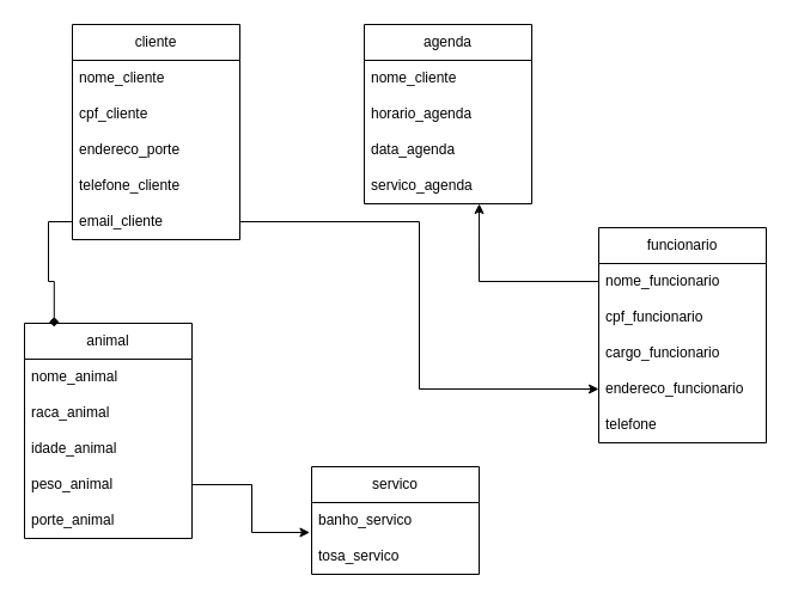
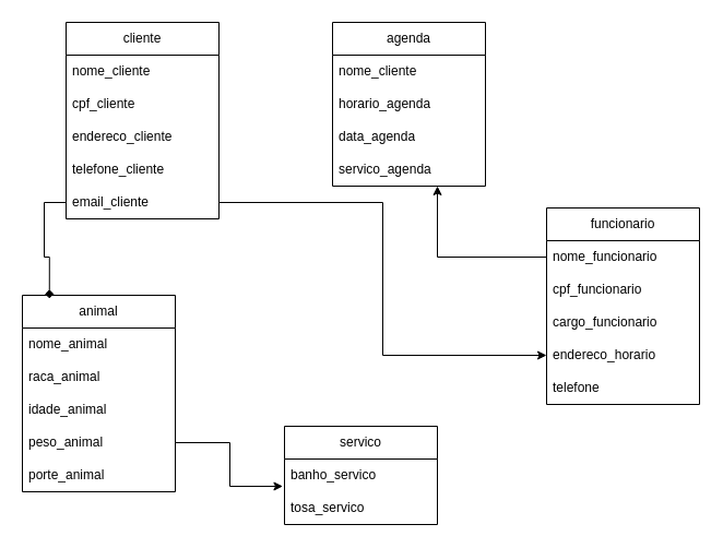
  <mxCell id="0" />
  <mxCell id="1" parent="0" />
  <mxCell id="2" value="cliente" style="swimlane;fontStyle=0;childLayout=stackLayout;horizontal=1;startSize=30;horizontalStack=0;resizeParent=1;resizeParentMax=0;resizeLast=0;collapsible=1;marginBottom=0;whiteSpace=wrap;html=1;" vertex="1" parent="1"><mxGeometry x="60" y="20" width="140" height="180" as="geometry" /></mxCell>
  <mxCell id="3" value="nome_cliente" style="text;strokeColor=none;fillColor=none;align=left;verticalAlign=middle;spacingLeft=4;spacingRight=4;overflow=hidden;points=[[0,0.5],[1,0.5]];portConstraint=eastwest;rotatable=0;whiteSpace=wrap;html=1;" vertex="1" parent="2"><mxGeometry y="30" width="140" height="30" as="geometry" /></mxCell>
  <mxCell id="4" value="cpf_cliente" style="text;strokeColor=none;fillColor=none;align=left;verticalAlign=middle;spacingLeft=4;spacingRight=4;overflow=hidden;points=[[0,0.5],[1,0.5]];portConstraint=eastwest;rotatable=0;whiteSpace=wrap;html=1;" vertex="1" parent="2"><mxGeometry y="60" width="140" height="30" as="geometry" /></mxCell>
- <mxCell id="5" value="endereco_porte" style="text;strokeColor=none;fillColor=none;align=left;verticalAlign=middle;spacingLeft=4;spacingRight=4;overflow=hidden;points=[[0,0.5],[1,0.5]];portConstraint=eastwest;rotatable=0;whiteSpace=wrap;html=1;" vertex="1" parent="2"><mxGeometry y="90" width="140" height="30" as="geometry" /></mxCell>
+ <mxCell id="5" value="endereco_cliente" style="text;strokeColor=none;fillColor=none;align=left;verticalAlign=middle;spacingLeft=4;spacingRight=4;overflow=hidden;points=[[0,0.5],[1,0.5]];portConstraint=eastwest;rotatable=0;whiteSpace=wrap;html=1;" vertex="1" parent="2"><mxGeometry y="90" width="140" height="30" as="geometry" /></mxCell>
  <mxCell id="6" value="telefone_cliente" style="text;strokeColor=none;fillColor=none;align=left;verticalAlign=middle;spacingLeft=4;spacingRight=4;overflow=hidden;points=[[0,0.5],[1,0.5]];portConstraint=eastwest;rotatable=0;whiteSpace=wrap;html=1;" vertex="1" parent="2"><mxGeometry y="120" width="140" height="30" as="geometry" /></mxCell>
  <mxCell id="7" value="email_cliente" style="text;strokeColor=none;fillColor=none;align=left;verticalAlign=middle;spacingLeft=4;spacingRight=4;overflow=hidden;points=[[0,0.5],[1,0.5]];portConstraint=eastwest;rotatable=0;whiteSpace=wrap;html=1;" vertex="1" parent="2"><mxGeometry y="150" width="140" height="30" as="geometry" /></mxCell>
  <mxCell id="8" value="animal" style="swimlane;fontStyle=0;childLayout=stackLayout;horizontal=1;startSize=30;horizontalStack=0;resizeParent=1;resizeParentMax=0;resizeLast=0;collapsible=1;marginBottom=0;whiteSpace=wrap;html=1;" vertex="1" parent="1"><mxGeometry x="20" y="270" width="140" height="180" as="geometry" /></mxCell>
  <mxCell id="9" value="nome_animal" style="text;strokeColor=none;fillColor=none;align=left;verticalAlign=middle;spacingLeft=4;spacingRight=4;overflow=hidden;points=[[0,0.5],[1,0.5]];portConstraint=eastwest;rotatable=0;whiteSpace=wrap;html=1;" vertex="1" parent="8"><mxGeometry y="30" width="140" height="30" as="geometry" /></mxCell>
  <mxCell id="10" value="raca_animal" style="text;strokeColor=none;fillColor=none;align=left;verticalAlign=middle;spacingLeft=4;spacingRight=4;overflow=hidden;points=[[0,0.5],[1,0.5]];portConstraint=eastwest;rotatable=0;whiteSpace=wrap;html=1;" vertex="1" parent="8"><mxGeometry y="60" width="140" height="30" as="geometry" /></mxCell>
  <mxCell id="11" value="idade_animal" style="text;strokeColor=none;fillColor=none;align=left;verticalAlign=middle;spacingLeft=4;spacingRight=4;overflow=hidden;points=[[0,0.5],[1,0.5]];portConstraint=eastwest;rotatable=0;whiteSpace=wrap;html=1;" vertex="1" parent="8"><mxGeometry y="90" width="140" height="30" as="geometry" /></mxCell>
  <mxCell id="12" value="peso_animal" style="text;strokeColor=none;fillColor=none;align=left;verticalAlign=middle;spacingLeft=4;spacingRight=4;overflow=hidden;points=[[0,0.5],[1,0.5]];portConstraint=eastwest;rotatable=0;whiteSpace=wrap;html=1;" vertex="1" parent="8"><mxGeometry y="120" width="140" height="30" as="geometry" /></mxCell>
  <mxCell id="13" value="porte_animal" style="text;strokeColor=none;fillColor=none;align=left;verticalAlign=middle;spacingLeft=4;spacingRight=4;overflow=hidden;points=[[0,0.5],[1,0.5]];portConstraint=eastwest;rotatable=0;whiteSpace=wrap;html=1;" vertex="1" parent="8"><mxGeometry y="150" width="140" height="30" as="geometry" /></mxCell>
  <mxCell id="14" value="agenda" style="swimlane;fontStyle=0;childLayout=stackLayout;horizontal=1;startSize=30;horizontalStack=0;resizeParent=1;resizeParentMax=0;resizeLast=0;collapsible=1;marginBottom=0;whiteSpace=wrap;html=1;" vertex="1" parent="1"><mxGeometry x="304" y="20" width="140" height="150" as="geometry" /></mxCell>
  <mxCell id="15" value="nome_cliente" style="text;strokeColor=none;fillColor=none;align=left;verticalAlign=middle;spacingLeft=4;spacingRight=4;overflow=hidden;points=[[0,0.5],[1,0.5]];portConstraint=eastwest;rotatable=0;whiteSpace=wrap;html=1;" vertex="1" parent="14"><mxGeometry y="30" width="140" height="30" as="geometry" /></mxCell>
  <mxCell id="16" value="horario_agenda" style="text;strokeColor=none;fillColor=none;align=left;verticalAlign=middle;spacingLeft=4;spacingRight=4;overflow=hidden;points=[[0,0.5],[1,0.5]];portConstraint=eastwest;rotatable=0;whiteSpace=wrap;html=1;" vertex="1" parent="14"><mxGeometry y="60" width="140" height="30" as="geometry" /></mxCell>
  <mxCell id="17" value="data_agenda" style="text;strokeColor=none;fillColor=none;align=left;verticalAlign=middle;spacingLeft=4;spacingRight=4;overflow=hidden;points=[[0,0.5],[1,0.5]];portConstraint=eastwest;rotatable=0;whiteSpace=wrap;html=1;" vertex="1" parent="14"><mxGeometry y="90" width="140" height="30" as="geometry" /></mxCell>
  <mxCell id="18" value="servico_agenda" style="text;strokeColor=none;fillColor=none;align=left;verticalAlign=middle;spacingLeft=4;spacingRight=4;overflow=hidden;points=[[0,0.5],[1,0.5]];portConstraint=eastwest;rotatable=0;whiteSpace=wrap;html=1;" vertex="1" parent="14"><mxGeometry y="120" width="140" height="30" as="geometry" /></mxCell>
  <mxCell id="19" value="funcionario" style="swimlane;fontStyle=0;childLayout=stackLayout;horizontal=1;startSize=30;horizontalStack=0;resizeParent=1;resizeParentMax=0;resizeLast=0;collapsible=1;marginBottom=0;whiteSpace=wrap;html=1;" vertex="1" parent="1"><mxGeometry x="500" y="190" width="140" height="180" as="geometry" /></mxCell>
  <mxCell id="20" value="nome_funcionario" style="text;strokeColor=none;fillColor=none;align=left;verticalAlign=middle;spacingLeft=4;spacingRight=4;overflow=hidden;points=[[0,0.5],[1,0.5]];portConstraint=eastwest;rotatable=0;whiteSpace=wrap;html=1;" vertex="1" parent="19"><mxGeometry y="30" width="140" height="30" as="geometry" /></mxCell>
  <mxCell id="21" value="cpf_funcionario" style="text;strokeColor=none;fillColor=none;align=left;verticalAlign=middle;spacingLeft=4;spacingRight=4;overflow=hidden;points=[[0,0.5],[1,0.5]];portConstraint=eastwest;rotatable=0;whiteSpace=wrap;html=1;" vertex="1" parent="19"><mxGeometry y="60" width="140" height="30" as="geometry" /></mxCell>
  <mxCell id="22" value="cargo_funcionario" style="text;strokeColor=none;fillColor=none;align=left;verticalAlign=middle;spacingLeft=4;spacingRight=4;overflow=hidden;points=[[0,0.5],[1,0.5]];portConstraint=eastwest;rotatable=0;whiteSpace=wrap;html=1;" vertex="1" parent="19"><mxGeometry y="90" width="140" height="30" as="geometry" /></mxCell>
- <mxCell id="23" value="endereco_funcionario" style="text;strokeColor=none;fillColor=none;align=left;verticalAlign=middle;spacingLeft=4;spacingRight=4;overflow=hidden;points=[[0,0.5],[1,0.5]];portConstraint=eastwest;rotatable=0;whiteSpace=wrap;html=1;" vertex="1" parent="19"><mxGeometry y="120" width="140" height="30" as="geometry" /></mxCell>
+ <mxCell id="23" value="endereco_horario" style="text;strokeColor=none;fillColor=none;align=left;verticalAlign=middle;spacingLeft=4;spacingRight=4;overflow=hidden;points=[[0,0.5],[1,0.5]];portConstraint=eastwest;rotatable=0;whiteSpace=wrap;html=1;" vertex="1" parent="19"><mxGeometry y="120" width="140" height="30" as="geometry" /></mxCell>
  <mxCell id="24" value="telefone" style="text;strokeColor=none;fillColor=none;align=left;verticalAlign=middle;spacingLeft=4;spacingRight=4;overflow=hidden;points=[[0,0.5],[1,0.5]];portConstraint=eastwest;rotatable=0;whiteSpace=wrap;html=1;" vertex="1" parent="19"><mxGeometry y="150" width="140" height="30" as="geometry" /></mxCell>
  <mxCell id="25" value="servico" style="swimlane;fontStyle=0;childLayout=stackLayout;horizontal=1;startSize=30;horizontalStack=0;resizeParent=1;resizeParentMax=0;resizeLast=0;collapsible=1;marginBottom=0;whiteSpace=wrap;html=1;" vertex="1" parent="1"><mxGeometry x="260" y="390" width="140" height="90" as="geometry" /></mxCell>
  <mxCell id="26" value="banho_servico" style="text;strokeColor=none;fillColor=none;align=left;verticalAlign=middle;spacingLeft=4;spacingRight=4;overflow=hidden;points=[[0,0.5],[1,0.5]];portConstraint=eastwest;rotatable=0;whiteSpace=wrap;html=1;" vertex="1" parent="25"><mxGeometry y="30" width="140" height="30" as="geometry" /></mxCell>
  <mxCell id="27" value="tosa_servico" style="text;strokeColor=none;fillColor=none;align=left;verticalAlign=middle;spacingLeft=4;spacingRight=4;overflow=hidden;points=[[0,0.5],[1,0.5]];portConstraint=eastwest;rotatable=0;whiteSpace=wrap;html=1;" vertex="1" parent="25"><mxGeometry y="60" width="140" height="30" as="geometry" /></mxCell>
  <mxCell id="28" style="edgeStyle=orthogonalEdgeStyle;rounded=0;orthogonalLoop=1;jettySize=auto;html=1;exitX=0;exitY=0.5;exitDx=0;exitDy=0;entryX=0.177;entryY=0.017;entryDx=0;entryDy=0;entryPerimeter=0;endArrow=diamond;" edge="1" parent="1" source="7" target="8"><mxGeometry relative="1" as="geometry" /></mxCell>
  <mxCell id="29" style="edgeStyle=orthogonalEdgeStyle;rounded=0;orthogonalLoop=1;jettySize=auto;html=1;exitX=1;exitY=0.5;exitDx=0;exitDy=0;entryX=-0.011;entryY=0.833;entryDx=0;entryDy=0;entryPerimeter=0;" edge="1" parent="1" source="12" target="26"><mxGeometry relative="1" as="geometry" /></mxCell>
  <mxCell id="30" style="edgeStyle=orthogonalEdgeStyle;rounded=0;orthogonalLoop=1;jettySize=auto;html=1;exitX=0;exitY=0.5;exitDx=0;exitDy=0;entryX=0.686;entryY=1;entryDx=0;entryDy=0;entryPerimeter=0;" edge="1" parent="1" source="20" target="18"><mxGeometry relative="1" as="geometry" /></mxCell>
  <mxCell id="31" style="edgeStyle=orthogonalEdgeStyle;rounded=0;orthogonalLoop=1;jettySize=auto;html=1;exitX=1;exitY=0.5;exitDx=0;exitDy=0;" edge="1" parent="1" source="7" target="23"><mxGeometry relative="1" as="geometry" /></mxCell>
